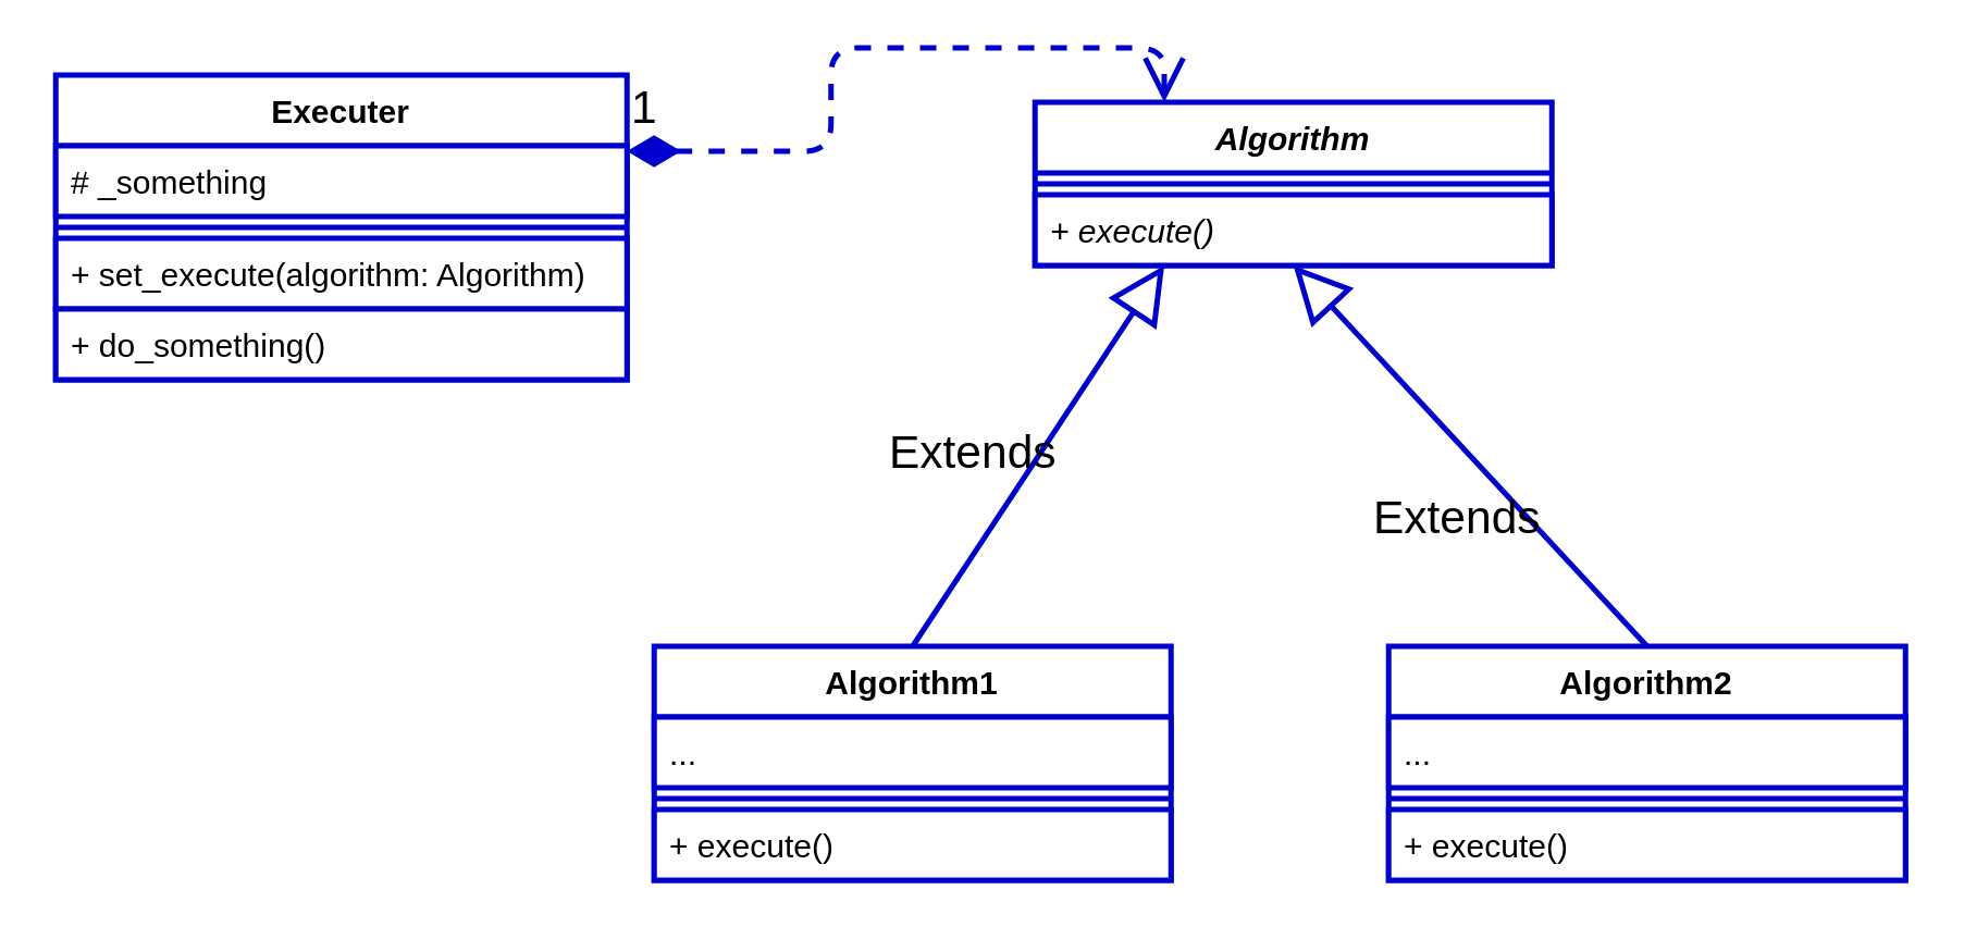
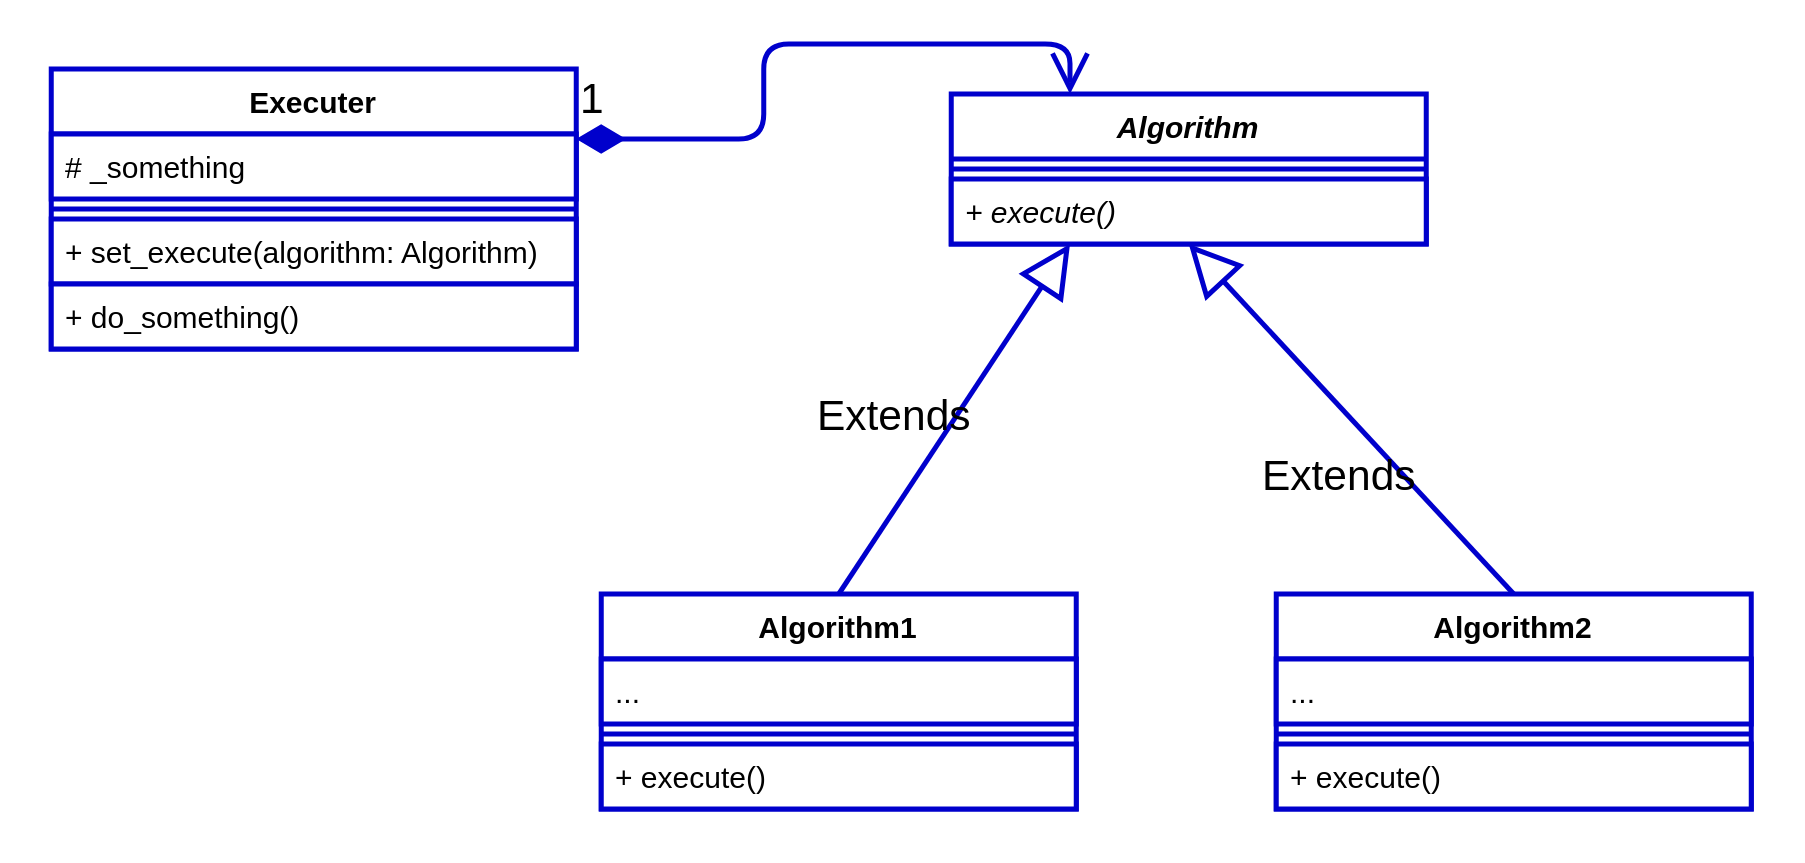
  <mxCell id="0" />
  <mxCell id="1" parent="0" />
  <mxCell id="2" value="Algorithm" style="swimlane;fontStyle=3;align=center;verticalAlign=top;childLayout=stackLayout;horizontal=1;startSize=26;horizontalStack=0;resizeParent=1;resizeParentMax=0;resizeLast=0;collapsible=1;marginBottom=0;fontColor=#000000;strokeColor=#0000CC;strokeWidth=2;fillColor=#FFFFFF;" vertex="1" parent="1"><mxGeometry x="380" y="30" width="190" height="60" as="geometry" /></mxCell>
  <mxCell id="3" value="" style="line;strokeWidth=2;align=left;verticalAlign=middle;spacingTop=-1;spacingLeft=3;spacingRight=3;rotatable=0;labelPosition=right;points=[];portConstraint=eastwest;fontColor=#000000;strokeColor=#0000CC;fillColor=#FFFFFF;" vertex="1" parent="2"><mxGeometry y="26" width="190" height="8" as="geometry" /></mxCell>
  <mxCell id="4" value="+ execute()" style="text;align=left;verticalAlign=top;spacingLeft=4;spacingRight=4;overflow=hidden;rotatable=0;points=[[0,0.5],[1,0.5]];portConstraint=eastwest;fontColor=#000000;strokeColor=#0000CC;strokeWidth=2;fillColor=#FFFFFF;fontStyle=2" vertex="1" parent="2"><mxGeometry y="34" width="190" height="26" as="geometry" /></mxCell>
  <mxCell id="5" value="Algorithm1" style="swimlane;fontStyle=1;align=center;verticalAlign=top;childLayout=stackLayout;horizontal=1;startSize=26;horizontalStack=0;resizeParent=1;resizeParentMax=0;resizeLast=0;collapsible=1;marginBottom=0;fontColor=#000000;strokeColor=#0000CC;strokeWidth=2;fillColor=#FFFFFF;" vertex="1" parent="1"><mxGeometry x="240" y="230" width="190" height="86" as="geometry" /></mxCell>
  <mxCell id="6" value="..." style="text;align=left;verticalAlign=top;spacingLeft=4;spacingRight=4;overflow=hidden;rotatable=0;points=[[0,0.5],[1,0.5]];portConstraint=eastwest;fontColor=#000000;strokeColor=#0000CC;strokeWidth=2;fillColor=#FFFFFF;" vertex="1" parent="5"><mxGeometry y="26" width="190" height="26" as="geometry" /></mxCell>
  <mxCell id="7" value="" style="line;strokeWidth=2;align=left;verticalAlign=middle;spacingTop=-1;spacingLeft=3;spacingRight=3;rotatable=0;labelPosition=right;points=[];portConstraint=eastwest;fontColor=#000000;strokeColor=#0000CC;fillColor=#FFFFFF;" vertex="1" parent="5"><mxGeometry y="52" width="190" height="8" as="geometry" /></mxCell>
  <mxCell id="8" value="+ execute()" style="text;align=left;verticalAlign=top;spacingLeft=4;spacingRight=4;overflow=hidden;rotatable=0;points=[[0,0.5],[1,0.5]];portConstraint=eastwest;fontColor=#000000;strokeColor=#0000CC;strokeWidth=2;fillColor=#FFFFFF;fontStyle=0" vertex="1" parent="5"><mxGeometry y="60" width="190" height="26" as="geometry" /></mxCell>
  <mxCell id="9" value="Algorithm2" style="swimlane;fontStyle=1;align=center;verticalAlign=top;childLayout=stackLayout;horizontal=1;startSize=26;horizontalStack=0;resizeParent=1;resizeParentMax=0;resizeLast=0;collapsible=1;marginBottom=0;fontColor=#000000;strokeColor=#0000CC;strokeWidth=2;fillColor=#FFFFFF;" vertex="1" parent="1"><mxGeometry x="510" y="230" width="190" height="86" as="geometry" /></mxCell>
  <mxCell id="10" value="..." style="text;align=left;verticalAlign=top;spacingLeft=4;spacingRight=4;overflow=hidden;rotatable=0;points=[[0,0.5],[1,0.5]];portConstraint=eastwest;fontColor=#000000;strokeColor=#0000CC;strokeWidth=2;fillColor=#FFFFFF;" vertex="1" parent="9"><mxGeometry y="26" width="190" height="26" as="geometry" /></mxCell>
  <mxCell id="11" value="" style="line;strokeWidth=2;align=left;verticalAlign=middle;spacingTop=-1;spacingLeft=3;spacingRight=3;rotatable=0;labelPosition=right;points=[];portConstraint=eastwest;fontColor=#000000;strokeColor=#0000CC;fillColor=#FFFFFF;" vertex="1" parent="9"><mxGeometry y="52" width="190" height="8" as="geometry" /></mxCell>
  <mxCell id="12" value="+ execute()" style="text;align=left;verticalAlign=top;spacingLeft=4;spacingRight=4;overflow=hidden;rotatable=0;points=[[0,0.5],[1,0.5]];portConstraint=eastwest;fontColor=#000000;strokeColor=#0000CC;strokeWidth=2;fillColor=#FFFFFF;fontStyle=0" vertex="1" parent="9"><mxGeometry y="60" width="190" height="26" as="geometry" /></mxCell>
  <mxCell id="13" value="Extends" style="endArrow=block;endSize=16;endFill=0;html=1;exitX=0.5;exitY=0;exitDx=0;exitDy=0;entryX=0.25;entryY=1;entryDx=0;entryDy=0;strokeWidth=2;strokeColor=#0000CC;fontSize=17;fontColor=#000000;labelBackgroundColor=none;" edge="1" parent="1" source="5" target="2"><mxGeometry x="-0.149" y="20" width="160" relative="1" as="geometry"><mxPoint x="300" y="220" as="sourcePoint" /><mxPoint x="380" y="150" as="targetPoint" /><mxPoint as="offset" /></mxGeometry></mxCell>
  <mxCell id="14" value="Extends" style="endArrow=block;endSize=16;endFill=0;html=1;exitX=0.5;exitY=0;exitDx=0;exitDy=0;entryX=0.5;entryY=1;entryDx=0;entryDy=0;strokeWidth=2;strokeColor=#0000CC;fontSize=17;fontColor=#000000;labelBackgroundColor=none;" edge="1" parent="1" source="9" target="2"><mxGeometry x="-0.149" y="20" width="160" relative="1" as="geometry"><mxPoint x="215" y="250" as="sourcePoint" /><mxPoint x="437.5" y="126" as="targetPoint" /><mxPoint as="offset" /></mxGeometry></mxCell>
  <mxCell id="15" value="Executer" style="swimlane;fontStyle=1;align=center;verticalAlign=top;childLayout=stackLayout;horizontal=1;startSize=26;horizontalStack=0;resizeParent=1;resizeParentMax=0;resizeLast=0;collapsible=1;marginBottom=0;fontColor=#000000;strokeColor=#0000CC;strokeWidth=2;fillColor=#FFFFFF;" vertex="1" parent="1"><mxGeometry x="20" y="20" width="210" height="112" as="geometry" /></mxCell>
  <mxCell id="16" value="# _something" style="text;align=left;verticalAlign=top;spacingLeft=4;spacingRight=4;overflow=hidden;rotatable=0;points=[[0,0.5],[1,0.5]];portConstraint=eastwest;fontColor=#000000;strokeColor=#0000CC;strokeWidth=2;fillColor=#FFFFFF;" vertex="1" parent="15"><mxGeometry y="26" width="210" height="26" as="geometry" /></mxCell>
  <mxCell id="17" value="" style="line;strokeWidth=2;align=left;verticalAlign=middle;spacingTop=-1;spacingLeft=3;spacingRight=3;rotatable=0;labelPosition=right;points=[];portConstraint=eastwest;fontColor=#000000;strokeColor=#0000CC;fillColor=#FFFFFF;" vertex="1" parent="15"><mxGeometry y="52" width="210" height="8" as="geometry" /></mxCell>
  <mxCell id="18" value="+ set_execute(algorithm: Algorithm)" style="text;align=left;verticalAlign=top;spacingLeft=4;spacingRight=4;overflow=hidden;rotatable=0;points=[[0,0.5],[1,0.5]];portConstraint=eastwest;fontColor=#000000;strokeColor=#0000CC;strokeWidth=2;fillColor=#FFFFFF;fontStyle=0" vertex="1" parent="15"><mxGeometry y="60" width="210" height="26" as="geometry" /></mxCell>
  <mxCell id="19" value="+ do_something()" style="text;align=left;verticalAlign=top;spacingLeft=4;spacingRight=4;overflow=hidden;rotatable=0;points=[[0,0.5],[1,0.5]];portConstraint=eastwest;fontColor=#000000;strokeColor=#0000CC;strokeWidth=2;fillColor=#FFFFFF;fontStyle=0" vertex="1" parent="15"><mxGeometry y="86" width="210" height="26" as="geometry" /></mxCell>
- <mxCell id="20" value="1" style="endArrow=open;html=1;endSize=12;startArrow=diamondThin;startSize=14;startFill=1;edgeStyle=orthogonalEdgeStyle;align=left;verticalAlign=bottom;labelBackgroundColor=none;fontSize=17;fontColor=#000000;strokeColor=#0000CC;strokeWidth=2;exitX=1;exitY=0.25;exitDx=0;exitDy=0;entryX=0.25;entryY=0;entryDx=0;entryDy=0;dashed=1;" edge="1" parent="1" source="15" target="2"><mxGeometry x="-1" y="3" relative="1" as="geometry"><mxPoint x="300" y="120" as="sourcePoint" /><mxPoint x="460" y="120" as="targetPoint" /></mxGeometry></mxCell>
+ <mxCell id="20" value="1" style="endArrow=open;html=1;endSize=12;startArrow=diamondThin;startSize=14;startFill=1;edgeStyle=orthogonalEdgeStyle;align=left;verticalAlign=bottom;labelBackgroundColor=none;fontSize=17;fontColor=#000000;strokeColor=#0000CC;strokeWidth=2;exitX=1;exitY=0.25;exitDx=0;exitDy=0;entryX=0.25;entryY=0;entryDx=0;entryDy=0;" edge="1" parent="1" source="15" target="2"><mxGeometry x="-1" y="3" relative="1" as="geometry"><mxPoint x="300" y="120" as="sourcePoint" /><mxPoint x="460" y="120" as="targetPoint" /></mxGeometry></mxCell>
